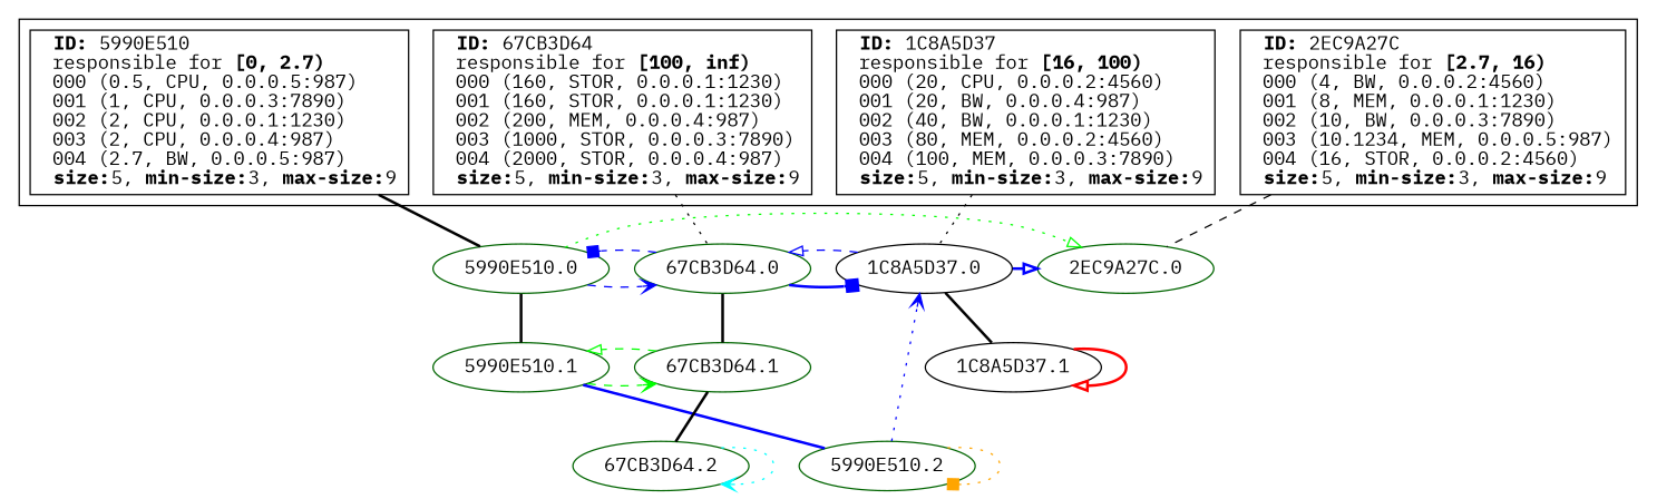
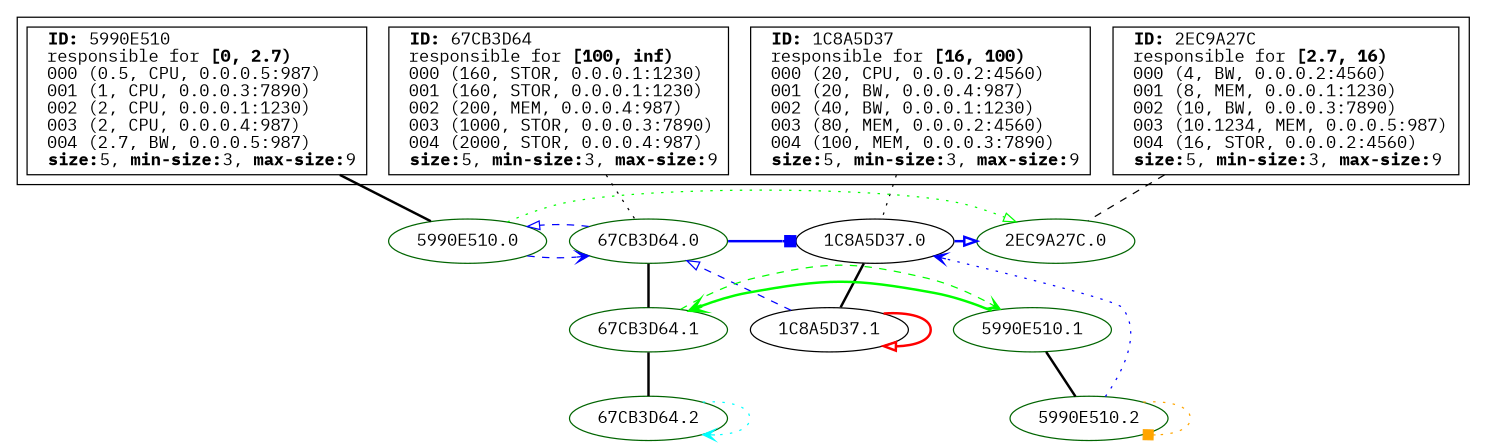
  strict digraph {
    fontname="IBM Plex Mono"
    node [fontname="IBM Plex Mono" color=darkgreen]
    edge [dir=forward fontname="IBM Plex Mono" style=bold]
    n1 [label=< 				<B>ID:</B> 5990E510<BR ALIGN="LEFT"/> 				responsible for <B>[0, 2.7)</B><BR ALIGN="LEFT"/> 				000 (0.5, CPU, 0.0.0.5:987)<BR ALIGN="LEFT"/> 				001 (1, CPU, 0.0.0.3:7890)<BR ALIGN="LEFT"/> 				002 (2, CPU, 0.0.0.1:1230)<BR ALIGN="LEFT"/> 				003 (2, CPU, 0.0.0.4:987)<BR ALIGN="LEFT"/> 				004 (2.7, BW, 0.0.0.5:987)<BR ALIGN="LEFT"/> 			<B>size:</B>5, <B>min-size:</B>3, <B>max-size:</B>9<BR ALIGN="LEFT"/>			> shape=box color=""]
    n2 [label=< 				<B>ID:</B> 2EC9A27C<BR ALIGN="LEFT"/> 				responsible for <B>[2.7, 16)</B><BR ALIGN="LEFT"/> 				000 (4, BW, 0.0.0.2:4560)<BR ALIGN="LEFT"/> 				001 (8, MEM, 0.0.0.1:1230)<BR ALIGN="LEFT"/> 				002 (10, BW, 0.0.0.3:7890)<BR ALIGN="LEFT"/> 				003 (10.1234, MEM, 0.0.0.5:987)<BR ALIGN="LEFT"/> 				004 (16, STOR, 0.0.0.2:4560)<BR ALIGN="LEFT"/> 			<B>size:</B>5, <B>min-size:</B>3, <B>max-size:</B>9<BR ALIGN="LEFT"/>			> shape=box color=""]
    n3 [label=< 				<B>ID:</B> 1C8A5D37<BR ALIGN="LEFT"/> 				responsible for <B>[16, 100)</B><BR ALIGN="LEFT"/> 				000 (20, CPU, 0.0.0.2:4560)<BR ALIGN="LEFT"/> 				001 (20, BW, 0.0.0.4:987)<BR ALIGN="LEFT"/> 				002 (40, BW, 0.0.0.1:1230)<BR ALIGN="LEFT"/> 				003 (80, MEM, 0.0.0.2:4560)<BR ALIGN="LEFT"/> 				004 (100, MEM, 0.0.0.3:7890)<BR ALIGN="LEFT"/> 			<B>size:</B>5, <B>min-size:</B>3, <B>max-size:</B>9<BR ALIGN="LEFT"/>			> shape=box color=""]
    n4 [label=< 				<B>ID:</B> 67CB3D64<BR ALIGN="LEFT"/> 				responsible for <B>[100, inf)</B><BR ALIGN="LEFT"/> 				000 (160, STOR, 0.0.0.1:1230)<BR ALIGN="LEFT"/> 				001 (160, STOR, 0.0.0.1:1230)<BR ALIGN="LEFT"/> 				002 (200, MEM, 0.0.0.4:987)<BR ALIGN="LEFT"/> 				003 (1000, STOR, 0.0.0.3:7890)<BR ALIGN="LEFT"/> 				004 (2000, STOR, 0.0.0.4:987)<BR ALIGN="LEFT"/> 			<B>size:</B>5, <B>min-size:</B>3, <B>max-size:</B>9<BR ALIGN="LEFT"/>			> shape=box color=""]
    "5990E510.0"
    "2EC9A27C.0"
    "67CB3D64.0"
    "1C8A5D37.0" [color=black]
    "1C8A5D37.1" [color=black]
    "5990E510.1"
    "67CB3D64.1"
    "5990E510.2"
    "67CB3D64.2"
    subgraph cluster_1 {
      rank=same
      n1
      n2
      n3
      n4
    }
    subgraph sub_2 {
      label="Level 0"
      rank=same
      "5990E510.0"
      "2EC9A27C.0"
      "67CB3D64.0"
      "1C8A5D37.0"
    }
    subgraph sub_3 {
      label="Level 1 (0)"
      rank=same
      "1C8A5D37.1"
    }
    subgraph sub_4 {
      label="Level 1 (1)"
      rank=same
      "5990E510.1"
      "67CB3D64.1"
    }
    subgraph sub_5 {
      label="Level 2 (10)"
      rank=same
      "5990E510.2"
    }
    subgraph sub_6 {
      label="Level 2 (11)"
      rank=same
      "67CB3D64.2"
    }
    n1 -> "5990E510.0" [dir=none]
    n2 -> "2EC9A27C.0" [dir=none style=dashed]
    n3 -> "1C8A5D37.0" [dir=none style=dotted]
    n4 -> "67CB3D64.0" [dir=none style=dotted]
    "5990E510.0" -> "2EC9A27C.0" [arrowhead=onormal color=green style=dotted]
    "5990E510.0" -> "67CB3D64.0" [arrowhead=vee color=blue style=dashed]
-   "5990E510.0" -> "5990E510.1" [dir=none]
-   "67CB3D64.0" -> "5990E510.0" [arrowhead=box color=blue style=dashed]
+   "67CB3D64.0" -> "5990E510.0" [arrowhead=onormal color=blue style=dashed]
    "67CB3D64.0" -> "1C8A5D37.0" [arrowhead=box color=blue]
    "67CB3D64.0" -> "67CB3D64.1" [dir=none]
    "1C8A5D37.0" -> "2EC9A27C.0" [arrowhead=onormal color=blue]
-   "1C8A5D37.0" -> "67CB3D64.0" [arrowhead=onormal color=blue style=dashed]
+   "1C8A5D37.1" -> "67CB3D64.0" [arrowhead=onormal color=blue style=dashed]
    "1C8A5D37.0" -> "1C8A5D37.1" [dir=none]
    "1C8A5D37.1" -> "1C8A5D37.1" [arrowhead=onormal color=red]
-   "5990E510.1" -> "67CB3D64.1" [arrowhead=vee color=green style=dashed]
-   "5990E510.1" -> "5990E510.2" [dir=none color=blue]
-   "67CB3D64.1" -> "5990E510.1" [arrowhead=onormal color=green style=dashed]
+   "5990E510.1" -> "67CB3D64.1" [arrowhead=vee color=green]
+   "5990E510.1" -> "5990E510.2" [dir=none]
+   "67CB3D64.1" -> "5990E510.1" [arrowhead=vee color=green style=dashed]
    "67CB3D64.1" -> "67CB3D64.2" [dir=none]
    "5990E510.2" -> "1C8A5D37.0" [arrowhead=vee color=blue style=dotted]
    "5990E510.2" -> "5990E510.2" [arrowhead=box color=orange style=dotted]
    "67CB3D64.2" -> "67CB3D64.2" [arrowhead=vee color=cyan style=dotted]
  }
